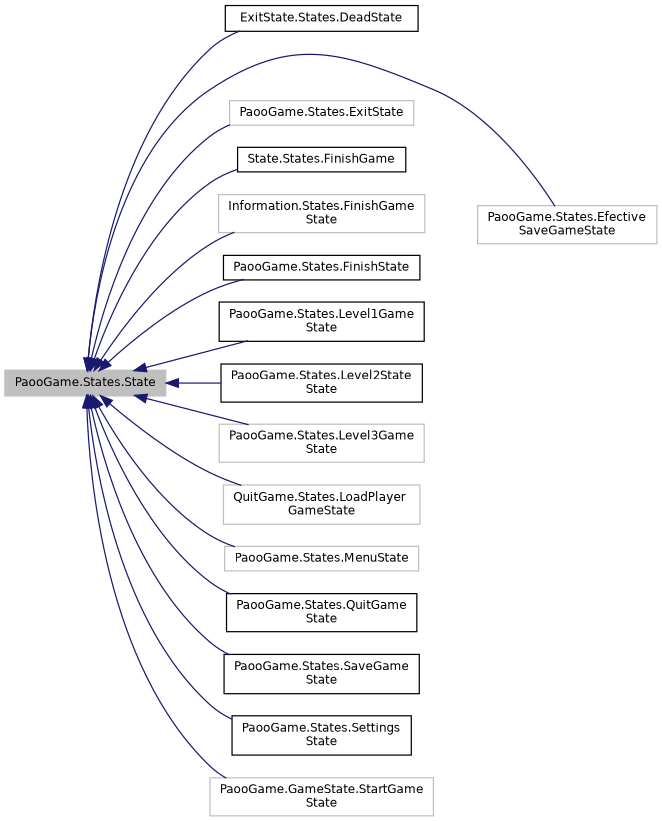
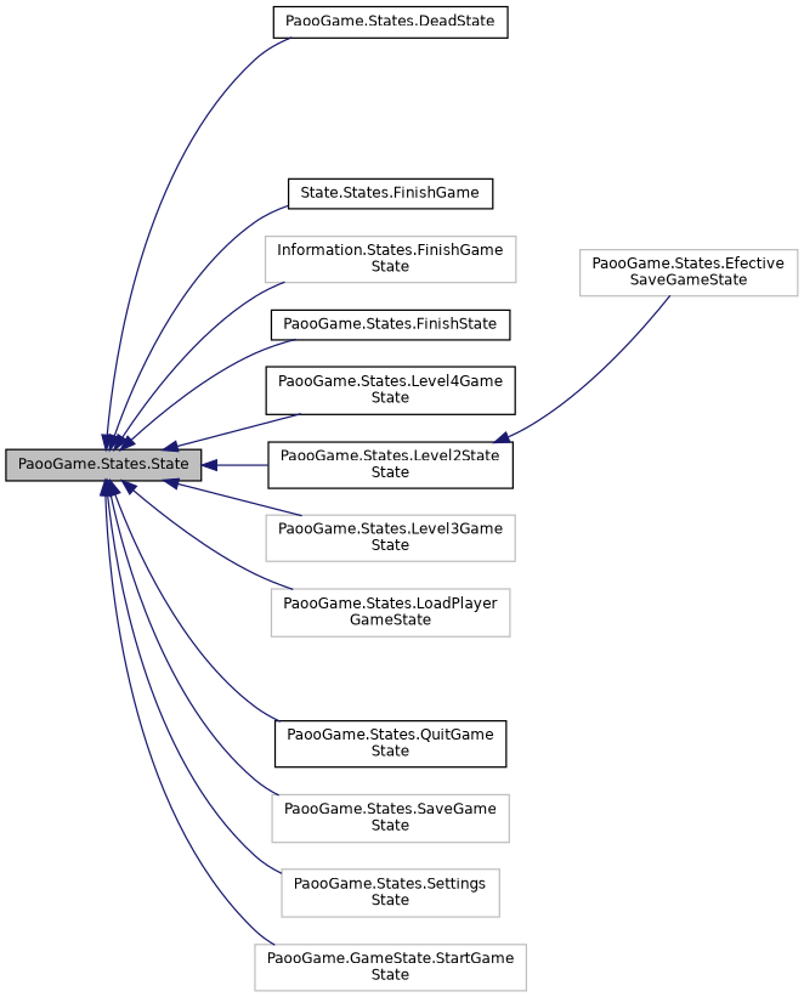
  digraph {
    rankdir=LR
    node [color=grey75 fillcolor=white fontname=Helvetica fontsize=10 shape=record style=filled]
    edge [color=midnightblue dir=back fontname=Helvetica fontsize=10 labelfontname=Helvetica labelfontsize=10 style=solid]
-   n1 [fillcolor=grey75 fontcolor=black height=0.2 label="PaooGame.States.State" width=0.4]
-   n2 [color=black height=0.2 label="ExitState.States.DeadState" width=0.4]
+   n1 [color=black fillcolor=grey75 fontcolor=black height=0.2 label="PaooGame.States.State" width=0.4]
+   n2 [color=black height=0.2 label="PaooGame.States.DeadState" width=0.4]
    n3 [height=0.2 label="PaooGame.States.Efective\lSaveGameState" width=0.4]
-   n4 [height=0.2 label="PaooGame.States.ExitState" width=0.4]
    n5 [color=black height=0.2 label="State.States.FinishGame" width=0.4]
    n6 [height=0.2 label="Information.States.FinishGame\lState" width=0.4]
    n7 [color=black height=0.2 label="PaooGame.States.FinishState" width=0.4]
-   n8 [color=black height=0.2 label="PaooGame.States.Level1Game\lState" width=0.4]
+   n8 [color=black height=0.2 label="PaooGame.States.Level4Game\lState" width=0.4]
    n9 [color=black height=0.2 label="PaooGame.States.Level2State\lState" width=0.4]
    n10 [height=0.2 label="PaooGame.States.Level3Game\lState" width=0.4]
-   n11 [height=0.2 label="QuitGame.States.LoadPlayer\lGameState" width=0.4]
-   n12 [height=0.2 label="PaooGame.States.MenuState" width=0.4]
+   n11 [height=0.2 label="PaooGame.States.LoadPlayer\lGameState" width=0.4]
    n13 [color=black height=0.2 label="PaooGame.States.QuitGame\lState" width=0.4]
-   n14 [color=black height=0.2 label="PaooGame.States.SaveGame\lState" width=0.4]
-   n15 [color=black height=0.2 label="PaooGame.States.Settings\lState" width=0.4]
+   n14 [height=0.2 label="PaooGame.States.SaveGame\lState" width=0.4]
+   n15 [height=0.2 label="PaooGame.States.Settings\lState" width=0.4]
    n16 [height=0.2 label="PaooGame.GameState.StartGame\lState" width=0.4]
    n1 -> n2
-   n1 -> n3
-   n1 -> n4
+   n9 -> n3
    n1 -> n5
    n1 -> n6
    n1 -> n7
    n1 -> n8
    n1 -> n9
    n1 -> n10
    n1 -> n11
-   n1 -> n12
    n1 -> n13
    n1 -> n14
    n1 -> n15
    n1 -> n16
  }
